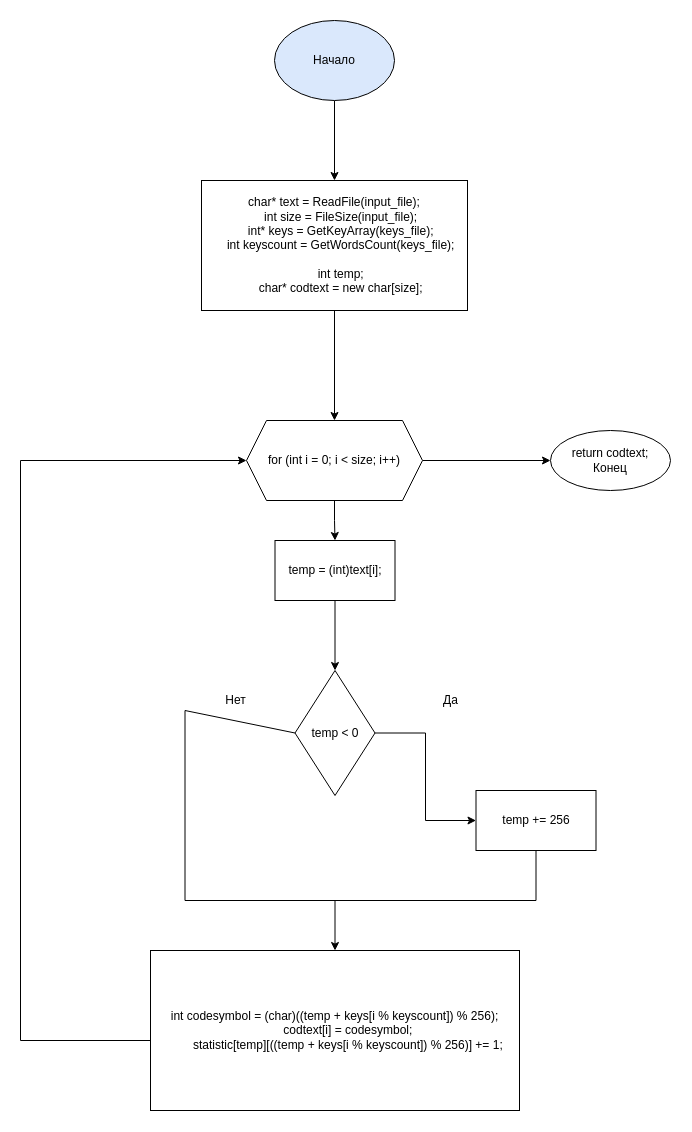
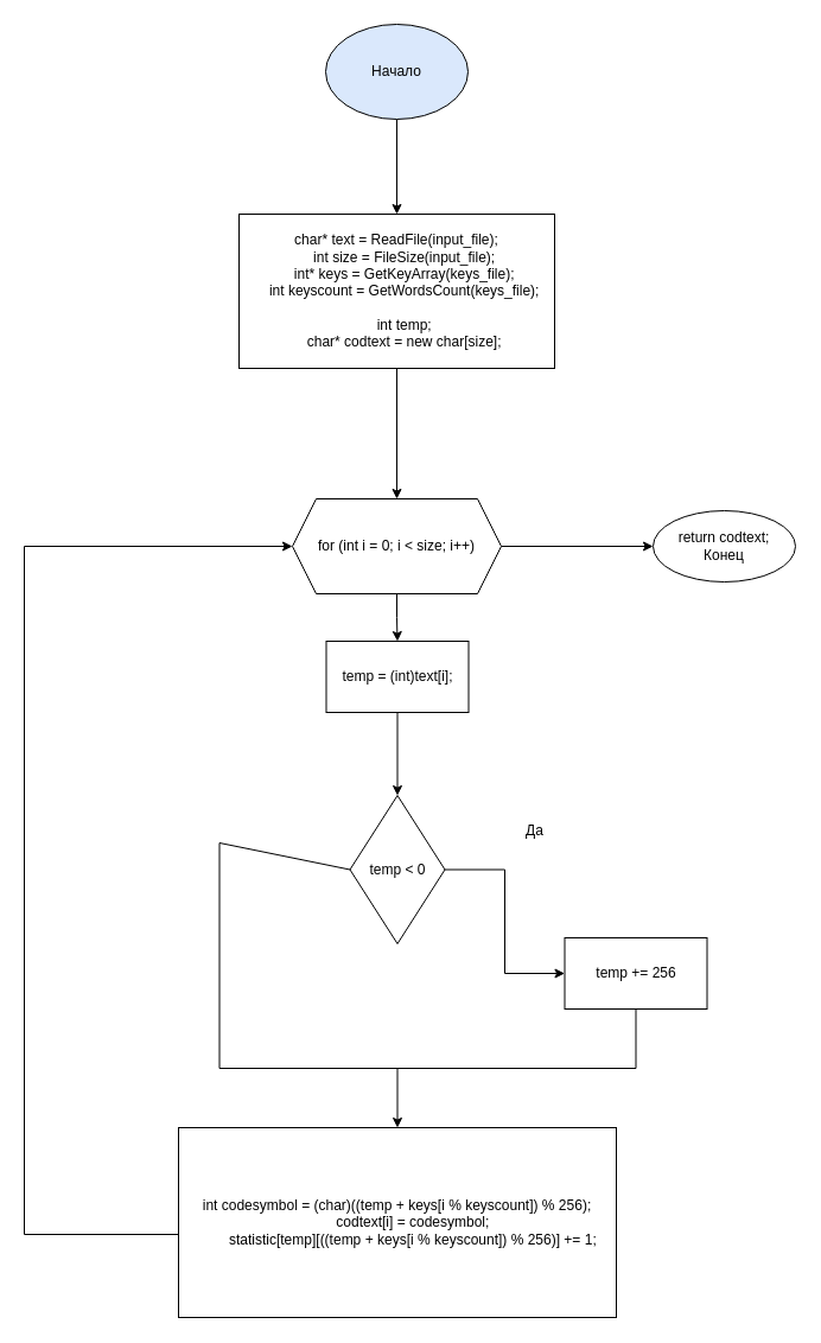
  <mxCell id="0" />
  <mxCell id="1" parent="0" />
  <mxCell id="2" value="" style="edgeStyle=orthogonalEdgeStyle;rounded=0;orthogonalLoop=1;jettySize=auto;html=1;" edge="1" parent="1" source="3" target="5"><mxGeometry relative="1" as="geometry" /></mxCell>
  <mxCell id="3" value="Начало" style="ellipse;whiteSpace=wrap;html=1;fillColor=#dae8fc;" vertex="1" parent="1"><mxGeometry x="274" y="20" width="120" height="80" as="geometry" /></mxCell>
  <mxCell id="4" value="" style="edgeStyle=orthogonalEdgeStyle;rounded=0;orthogonalLoop=1;jettySize=auto;html=1;" edge="1" parent="1" source="5" target="8"><mxGeometry relative="1" as="geometry" /></mxCell>
  <mxCell id="5" value="char* text = ReadFile(input_file);&lt;br&gt;&amp;nbsp; &amp;nbsp; int size = FileSize(input_file);&lt;br&gt;&amp;nbsp; &amp;nbsp; int* keys = GetKeyArray(keys_file);&lt;br&gt;&amp;nbsp; &amp;nbsp; int keyscount = GetWordsCount(keys_file);&lt;br&gt;&lt;br&gt;&lt;div&gt;&amp;nbsp; &amp;nbsp; int temp;&lt;/div&gt;&lt;div&gt;&amp;nbsp; &amp;nbsp; char* codtext = new char[size];&lt;/div&gt;" style="whiteSpace=wrap;html=1;" vertex="1" parent="1"><mxGeometry x="201" y="180" width="266" height="130" as="geometry" /></mxCell>
  <mxCell id="6" value="" style="edgeStyle=orthogonalEdgeStyle;rounded=0;orthogonalLoop=1;jettySize=auto;html=1;" edge="1" parent="1" source="8" target="10"><mxGeometry relative="1" as="geometry" /></mxCell>
  <mxCell id="7" value="" style="edgeStyle=orthogonalEdgeStyle;rounded=0;orthogonalLoop=1;jettySize=auto;html=1;" edge="1" parent="1" source="8" target="20"><mxGeometry relative="1" as="geometry" /></mxCell>
  <mxCell id="8" value="for (int i = 0; i &amp;lt; size; i++)" style="shape=hexagon;perimeter=hexagonPerimeter2;whiteSpace=wrap;html=1;fixedSize=1;" vertex="1" parent="1"><mxGeometry x="246" y="420" width="176" height="80" as="geometry" /></mxCell>
  <mxCell id="9" value="" style="edgeStyle=orthogonalEdgeStyle;rounded=0;orthogonalLoop=1;jettySize=auto;html=1;" edge="1" parent="1" source="10" target="12"><mxGeometry relative="1" as="geometry" /></mxCell>
  <mxCell id="10" value="temp = (int)text[i];" style="whiteSpace=wrap;html=1;" vertex="1" parent="1"><mxGeometry x="274.5" y="540" width="120" height="60" as="geometry" /></mxCell>
  <mxCell id="11" value="" style="edgeStyle=orthogonalEdgeStyle;rounded=0;orthogonalLoop=1;jettySize=auto;html=1;" edge="1" parent="1" source="12" target="14"><mxGeometry relative="1" as="geometry" /></mxCell>
  <mxCell id="12" value="temp &lt; 0" style="rhombus;whiteSpace=wrap;html=1;" vertex="1" parent="1"><mxGeometry x="294.5" y="670" width="80" height="125" as="geometry" /></mxCell>
  <mxCell id="13" value="" style="edgeStyle=orthogonalEdgeStyle;rounded=0;orthogonalLoop=1;jettySize=auto;html=1;" edge="1" parent="1" source="14" target="17"><mxGeometry relative="1" as="geometry" /></mxCell>
  <mxCell id="14" value="temp += 256" style="whiteSpace=wrap;html=1;" vertex="1" parent="1"><mxGeometry x="475.5" y="790" width="120" height="60" as="geometry" /></mxCell>
  <mxCell id="15" value="Да" style="text;html=1;align=center;verticalAlign=middle;resizable=0;points=[];autosize=1;strokeColor=none;fillColor=none;" vertex="1" parent="1"><mxGeometry x="434.5" y="690" width="30" height="20" as="geometry" /></mxCell>
  <mxCell id="16" style="edgeStyle=orthogonalEdgeStyle;rounded=0;orthogonalLoop=1;jettySize=auto;html=1;entryX=0;entryY=0.5;entryDx=0;entryDy=0;" edge="1" parent="1" source="17" target="8"><mxGeometry relative="1" as="geometry"><mxPoint x="20" y="450" as="targetPoint" /><Array as="points"><mxPoint x="20" y="1040" /><mxPoint x="20" y="460" /></Array></mxGeometry></mxCell>
  <mxCell id="17" value="int codesymbol = (char)((temp + keys[i % keyscount]) % 256);&#10;        codtext[i] = codesymbol;&#10;        statistic[temp][((temp + keys[i % keyscount]) % 256)] += 1;" style="whiteSpace=wrap;html=1;" vertex="1" parent="1"><mxGeometry x="150" y="950" width="369" height="160" as="geometry" /></mxCell>
  <mxCell id="18" value="" style="endArrow=none;html=1;rounded=0;exitX=0;exitY=0.5;exitDx=0;exitDy=0;" edge="1" parent="1" source="12"><mxGeometry width="50" height="50" relative="1" as="geometry"><mxPoint x="584.5" y="1020" as="sourcePoint" /><mxPoint x="334.5" y="900" as="targetPoint" /><Array as="points"><mxPoint x="184.5" y="710" /><mxPoint x="184.5" y="900" /></Array></mxGeometry></mxCell>
- <mxCell id="19" value="Нет" style="text;html=1;align=center;verticalAlign=middle;resizable=0;points=[];autosize=1;strokeColor=none;fillColor=none;" vertex="1" parent="1"><mxGeometry x="214.5" y="690" width="40" height="20" as="geometry" /></mxCell>
  <mxCell id="20" value="return&amp;nbsp;codtext;&lt;br&gt;Конец" style="ellipse;whiteSpace=wrap;html=1;" vertex="1" parent="1"><mxGeometry x="550" y="430" width="120" height="60" as="geometry" /></mxCell>
